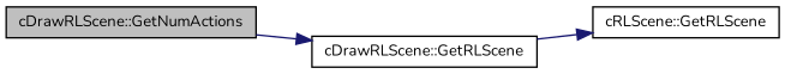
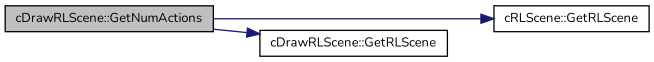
  digraph {
    fontname=Nunito
    rankdir=LR
    node [color=black fillcolor=white fontname=Nunito fontsize=10 shape=record style=filled]
    edge [color=midnightblue fontname=Nunito fontsize=10 labelfontname=Helvetica labelfontsize=10 style=solid]
    n1 [fillcolor=grey75 fontcolor=black height=0.2 label="cDrawRLScene::GetNumActions" width=0.4]
    n2 [height=0.2 label="cRLScene::GetRLScene" width=0.4]
    n3 [height=0.2 label="cDrawRLScene::GetRLScene" width=0.4]
-   n3 -> n2
+   n1 -> n2
    n1 -> n3
  }
